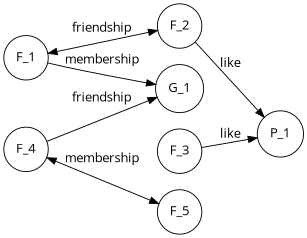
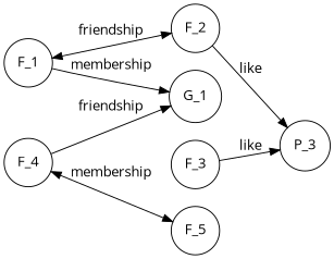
  digraph {
    fontname="Open Sans"
    rankdir=LR
    node [fontname="Open Sans" shape=circle]
    edge [fontname="Open Sans"]
    F_1
    F_2
    G_1
-   P_1
+   P_1 [label=P_3]
    F_3
    F_4
    F_5
    F_1 -> F_2 [dir=both label=friendship]
    F_1 -> G_1 [label=membership]
    F_2 -> P_1 [label=like]
    F_3 -> P_1 [label=like]
    F_4 -> G_1 [label=friendship]
    F_4 -> F_5 [dir=both label=membership]
  }
